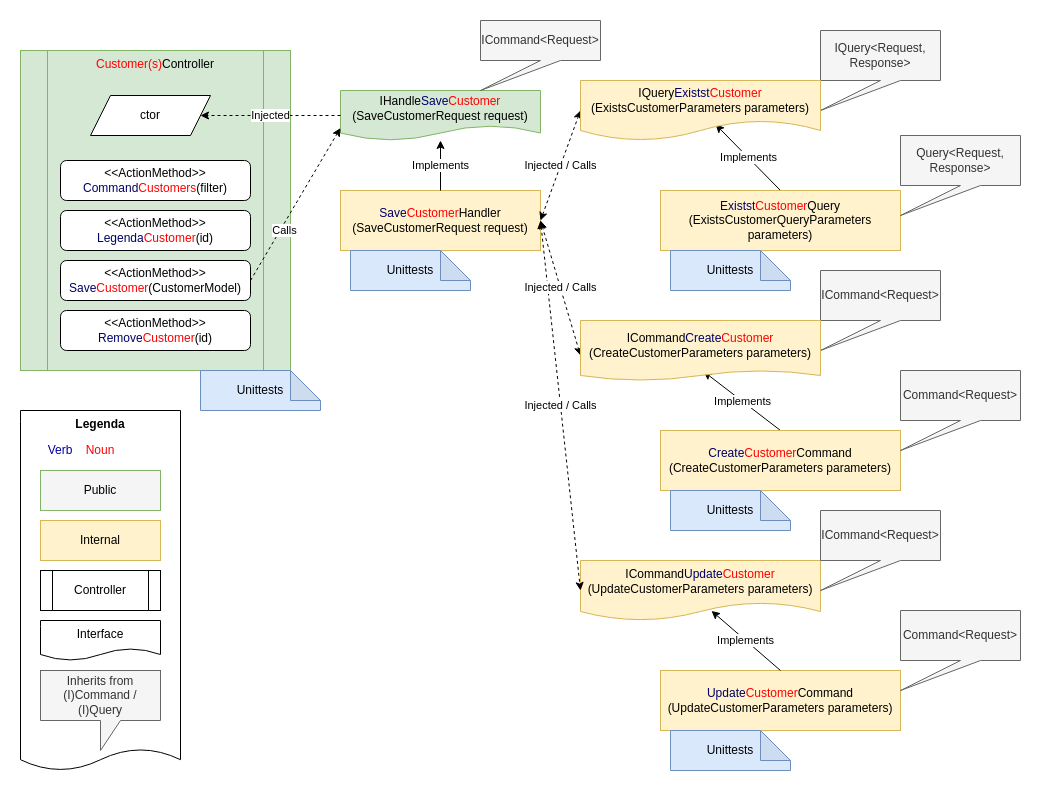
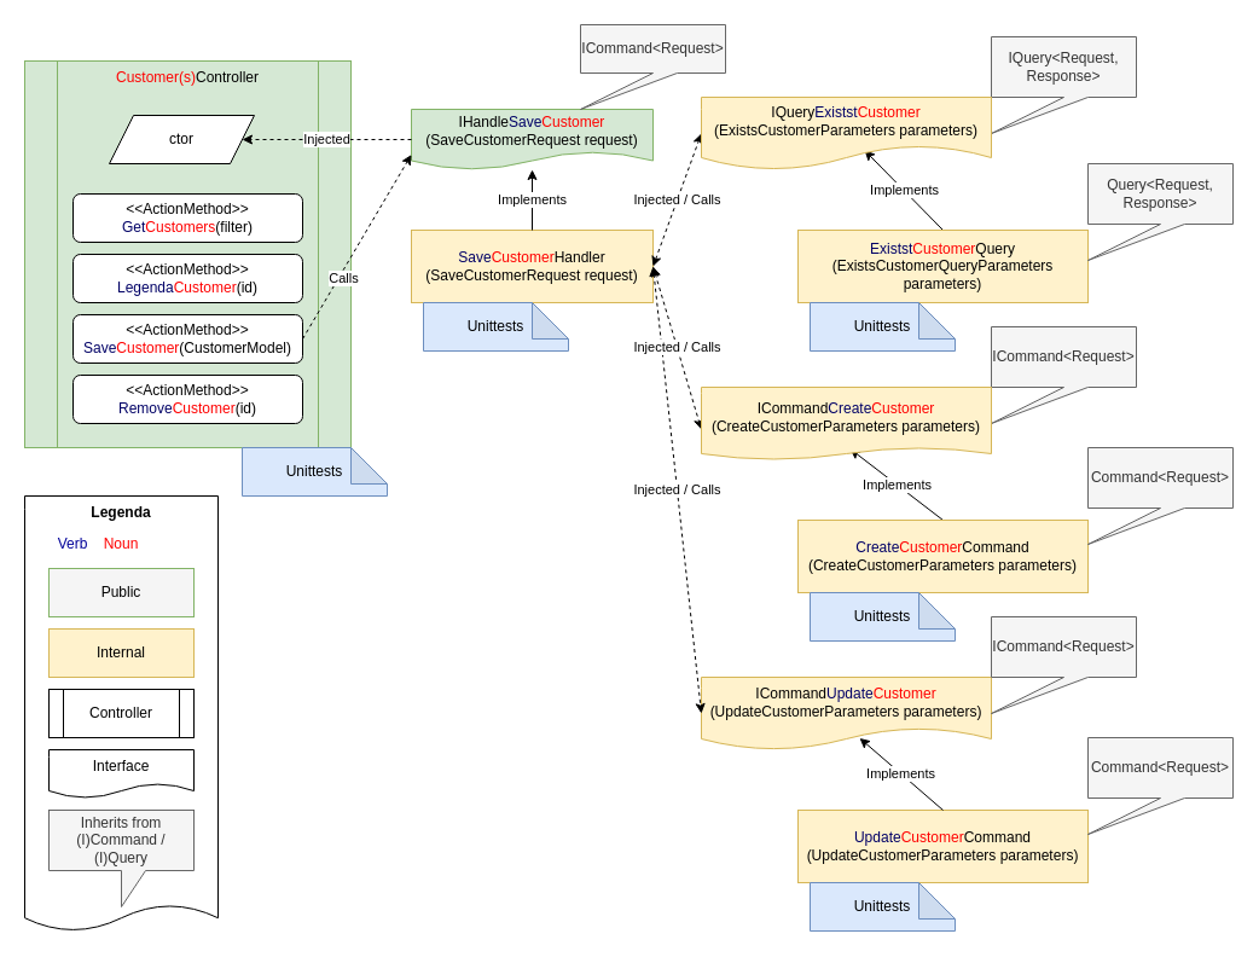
  <mxCell id="0" />
  <mxCell id="1" parent="0" />
  <mxCell id="2" value="Legenda" style="shape=document;whiteSpace=wrap;html=1;boundedLbl=1;size=0.06;verticalAlign=top;fontStyle=1" parent="1" vertex="1"><mxGeometry x="20" y="410" width="160" height="360" as="geometry" /></mxCell>
  <mxCell id="3" value="&lt;font color=&quot;#ff0000&quot;&gt;Customer(s)&lt;/font&gt;Controller" style="shape=process;whiteSpace=wrap;html=1;backgroundOutline=1;verticalAlign=top;fillColor=#d5e8d4;strokeColor=#82b366;" parent="1" vertex="1"><mxGeometry x="20" y="50" width="270" height="320" as="geometry" /></mxCell>
  <mxCell id="4" value="IHandle&lt;font color=&quot;#000066&quot;&gt;Save&lt;/font&gt;&lt;font color=&quot;#ff0000&quot;&gt;Customer&lt;br&gt;&lt;/font&gt;(SaveCustomerRequest request)" style="shape=document;whiteSpace=wrap;html=1;boundedLbl=1;fillColor=#d5e8d4;strokeColor=#82b366;" parent="1" vertex="1"><mxGeometry x="340" y="90" width="200" height="50" as="geometry" /></mxCell>
  <mxCell id="5" value="&lt;font color=&quot;#000066&quot;&gt;Save&lt;/font&gt;&lt;font color=&quot;#ff0000&quot;&gt;Customer&lt;/font&gt;Handler&lt;br&gt;(SaveCustomerRequest&amp;nbsp;request)" style="rounded=0;whiteSpace=wrap;html=1;fillColor=#fff2cc;strokeColor=#d6b656;" parent="1" vertex="1"><mxGeometry x="340" y="190" width="200" height="60" as="geometry" /></mxCell>
  <mxCell id="6" value="IQuery&amp;lt;Request, Response&amp;gt;" style="shape=callout;whiteSpace=wrap;html=1;perimeter=calloutPerimeter;position2=0;fillColor=#f5f5f5;strokeColor=#666666;fontColor=#333333;" parent="1" vertex="1"><mxGeometry x="820" y="30" width="120" height="80" as="geometry" /></mxCell>
  <mxCell id="7" value="&lt;font color=&quot;#000066&quot;&gt;Existst&lt;/font&gt;&lt;font color=&quot;#ff0000&quot;&gt;Customer&lt;/font&gt;Query&lt;br&gt;(ExistsCustomerParameters parameters)" style="rounded=0;whiteSpace=wrap;html=1;" parent="1" vertex="1"><mxGeometry x="660" y="190" width="240" height="60" as="geometry" /></mxCell>
- <mxCell id="8" value="&amp;lt;&amp;lt;ActionMethod&amp;gt;&amp;gt;&lt;br&gt;&lt;font color=&quot;#000066&quot;&gt;Command&lt;/font&gt;&lt;font color=&quot;#ff0000&quot;&gt;Customers&lt;/font&gt;(filter)" style="rounded=1;whiteSpace=wrap;html=1;" parent="1" vertex="1"><mxGeometry x="60" y="160" width="190" height="40" as="geometry" /></mxCell>
+ <mxCell id="8" value="&amp;lt;&amp;lt;ActionMethod&amp;gt;&amp;gt;&lt;br&gt;&lt;font color=&quot;#000066&quot;&gt;Get&lt;/font&gt;&lt;font color=&quot;#ff0000&quot;&gt;Customers&lt;/font&gt;(filter)" style="rounded=1;whiteSpace=wrap;html=1;" parent="1" vertex="1"><mxGeometry x="60" y="160" width="190" height="40" as="geometry" /></mxCell>
  <mxCell id="9" value="&amp;lt;&amp;lt;ActionMethod&amp;gt;&amp;gt;&lt;br&gt;&lt;font color=&quot;#000066&quot;&gt;Save&lt;/font&gt;&lt;font color=&quot;#ff0000&quot;&gt;Customer&lt;/font&gt;(CustomerModel)" style="rounded=1;whiteSpace=wrap;html=1;" parent="1" vertex="1"><mxGeometry x="60" y="260" width="190" height="40" as="geometry" /></mxCell>
  <mxCell id="10" value="&amp;lt;&amp;lt;ActionMethod&amp;gt;&amp;gt;&lt;br&gt;&lt;font color=&quot;#000066&quot;&gt;Remove&lt;/font&gt;&lt;font color=&quot;#ff0000&quot;&gt;Customer&lt;/font&gt;(id)" style="rounded=1;whiteSpace=wrap;html=1;" parent="1" vertex="1"><mxGeometry x="60" y="310" width="190" height="40" as="geometry" /></mxCell>
  <mxCell id="11" value="&amp;lt;&amp;lt;ActionMethod&amp;gt;&amp;gt;&lt;br&gt;&lt;font color=&quot;#000066&quot;&gt;Legenda&lt;/font&gt;&lt;font color=&quot;#ff0000&quot;&gt;Customer&lt;/font&gt;(id)" style="rounded=1;whiteSpace=wrap;html=1;" parent="1" vertex="1"><mxGeometry x="60" y="210" width="190" height="40" as="geometry" /></mxCell>
  <mxCell id="12" value="&lt;font color=&quot;#000066&quot;&gt;Create&lt;/font&gt;&lt;font color=&quot;#ff0000&quot;&gt;Customer&lt;/font&gt;Command&lt;br&gt;(CreateCustomerParameters parameters)" style="rounded=0;whiteSpace=wrap;html=1;" parent="1" vertex="1"><mxGeometry x="660" y="430" width="240" height="60" as="geometry" /></mxCell>
  <mxCell id="13" value="ICommand&lt;font color=&quot;#000066&quot;&gt;Update&lt;/font&gt;&lt;font color=&quot;#ff0000&quot;&gt;Customer&lt;/font&gt;&lt;br&gt;(UpdateCustomerParameters parameters)" style="shape=document;whiteSpace=wrap;html=1;boundedLbl=1;fillColor=#fff2cc;strokeColor=#d6b656;" parent="1" vertex="1"><mxGeometry x="580" y="560" width="240" height="60" as="geometry" /></mxCell>
  <mxCell id="14" value="&lt;font color=&quot;#000066&quot;&gt;Update&lt;/font&gt;&lt;font color=&quot;#ff0000&quot;&gt;Customer&lt;/font&gt;Command&lt;br&gt;(UpdateCustomerParameters parameters)" style="rounded=0;whiteSpace=wrap;html=1;fillColor=#fff2cc;strokeColor=#d6b656;" parent="1" vertex="1"><mxGeometry x="660" y="670" width="240" height="60" as="geometry" /></mxCell>
  <mxCell id="15" value="ctor" style="shape=parallelogram;perimeter=parallelogramPerimeter;whiteSpace=wrap;html=1;fixedSize=1;" parent="1" vertex="1"><mxGeometry x="90" y="95" width="120" height="40" as="geometry" /></mxCell>
  <mxCell id="16" value="Implements" style="endArrow=classic;html=1;exitX=0.5;exitY=0;exitDx=0;exitDy=0;" parent="1" source="5" edge="1"><mxGeometry width="50" height="50" relative="1" as="geometry"><mxPoint x="480" y="190" as="sourcePoint" /><mxPoint x="440" y="140" as="targetPoint" /></mxGeometry></mxCell>
  <mxCell id="17" value="" style="endArrow=classic;html=1;dashed=1;exitX=1;exitY=0.5;exitDx=0;exitDy=0;entryX=0;entryY=0.75;entryDx=0;entryDy=0;" parent="1" source="9" target="4" edge="1"><mxGeometry width="50" height="50" relative="1" as="geometry"><mxPoint x="380" y="510" as="sourcePoint" /><mxPoint x="430" y="460" as="targetPoint" /></mxGeometry></mxCell>
  <mxCell id="18" value="Calls" style="edgeLabel;html=1;align=center;verticalAlign=middle;resizable=0;points=[];" parent="17" vertex="1" connectable="0"><mxGeometry x="-0.32" y="-3" relative="1" as="geometry"><mxPoint as="offset" /></mxGeometry></mxCell>
  <mxCell id="19" value="Implements" style="endArrow=classic;html=1;exitX=0.5;exitY=0;exitDx=0;exitDy=0;entryX=0.546;entryY=0.84;entryDx=0;entryDy=0;entryPerimeter=0;" parent="1" source="14" target="13" edge="1"><mxGeometry width="50" height="50" relative="1" as="geometry"><mxPoint x="400" y="320" as="sourcePoint" /><mxPoint x="450" y="270" as="targetPoint" /></mxGeometry></mxCell>
  <mxCell id="20" value="Implements" style="endArrow=classic;html=1;exitX=0.5;exitY=0;exitDx=0;exitDy=0;entryX=0.513;entryY=0.82;entryDx=0;entryDy=0;entryPerimeter=0;" parent="1" source="12" edge="1"><mxGeometry width="50" height="50" relative="1" as="geometry"><mxPoint x="410" y="330" as="sourcePoint" /><mxPoint x="703.12" y="371" as="targetPoint" /></mxGeometry></mxCell>
  <mxCell id="21" value="Implements" style="endArrow=classic;html=1;entryX=0.563;entryY=0.733;entryDx=0;entryDy=0;entryPerimeter=0;exitX=0.5;exitY=0;exitDx=0;exitDy=0;" parent="1" source="7" target="29" edge="1"><mxGeometry width="50" height="50" relative="1" as="geometry"><mxPoint x="420" y="340" as="sourcePoint" /><mxPoint x="470" y="290" as="targetPoint" /></mxGeometry></mxCell>
  <mxCell id="22" value="Injected" style="endArrow=classic;html=1;dashed=1;entryX=1;entryY=0.5;entryDx=0;entryDy=0;exitX=0;exitY=0.5;exitDx=0;exitDy=0;" parent="1" source="4" target="15" edge="1"><mxGeometry width="50" height="50" relative="1" as="geometry"><mxPoint x="440" y="550" as="sourcePoint" /><mxPoint x="540" y="410" as="targetPoint" /></mxGeometry></mxCell>
  <mxCell id="23" value="Injected / Calls" style="endArrow=classic;startArrow=classic;html=1;dashed=1;entryX=0;entryY=0.5;entryDx=0;entryDy=0;exitX=1;exitY=0.5;exitDx=0;exitDy=0;" parent="1" source="5" target="13" edge="1"><mxGeometry width="50" height="50" relative="1" as="geometry"><mxPoint x="120" y="540" as="sourcePoint" /><mxPoint x="170" y="490" as="targetPoint" /></mxGeometry></mxCell>
  <mxCell id="24" value="Injected / Calls" style="endArrow=classic;startArrow=classic;html=1;dashed=1;entryX=0;entryY=0.5;entryDx=0;entryDy=0;exitX=1;exitY=0.5;exitDx=0;exitDy=0;" parent="1" source="5" edge="1"><mxGeometry width="50" height="50" relative="1" as="geometry"><mxPoint x="130" y="550" as="sourcePoint" /><mxPoint x="580" y="355" as="targetPoint" /></mxGeometry></mxCell>
  <mxCell id="25" value="Injected / Calls" style="endArrow=classic;startArrow=classic;html=1;dashed=1;entryX=0;entryY=0.5;entryDx=0;entryDy=0;exitX=1;exitY=0.5;exitDx=0;exitDy=0;" parent="1" source="5" target="29" edge="1"><mxGeometry width="50" height="50" relative="1" as="geometry"><mxPoint x="140" y="560" as="sourcePoint" /><mxPoint x="190" y="510" as="targetPoint" /></mxGeometry></mxCell>
  <mxCell id="26" value="ICommand&amp;lt;Request&amp;gt;" style="shape=callout;whiteSpace=wrap;html=1;perimeter=calloutPerimeter;position2=0;fillColor=#f5f5f5;strokeColor=#666666;fontColor=#333333;" parent="1" vertex="1"><mxGeometry x="820" y="510" width="120" height="80" as="geometry" /></mxCell>
  <mxCell id="27" value="ICommand&amp;lt;Request&amp;gt;" style="shape=callout;whiteSpace=wrap;html=1;perimeter=calloutPerimeter;position2=0;fillColor=#f5f5f5;strokeColor=#666666;fontColor=#333333;" parent="1" vertex="1"><mxGeometry x="820" y="270" width="120" height="80" as="geometry" /></mxCell>
  <mxCell id="28" value="&lt;font color=&quot;#000066&quot;&gt;Existst&lt;/font&gt;&lt;font color=&quot;#ff0000&quot;&gt;Customer&lt;/font&gt;Query&lt;br&gt;(ExistsCustomerParameters parameters)" style="rounded=0;whiteSpace=wrap;html=1;" parent="1" vertex="1"><mxGeometry x="660" y="190" width="240" height="60" as="geometry" /></mxCell>
  <mxCell id="29" value="IQuery&lt;font color=&quot;#000066&quot;&gt;Existst&lt;/font&gt;&lt;font color=&quot;#ff0000&quot;&gt;Customer&lt;/font&gt;&lt;br&gt;(ExistsCustomerParameters parameters)" style="shape=document;whiteSpace=wrap;html=1;boundedLbl=1;fillColor=#fff2cc;strokeColor=#d6b656;size=0.333;" parent="1" vertex="1"><mxGeometry x="580" y="80" width="240" height="60" as="geometry" /></mxCell>
  <mxCell id="30" value="&lt;font color=&quot;#000066&quot;&gt;Existst&lt;/font&gt;&lt;font color=&quot;#ff0000&quot;&gt;Customer&lt;/font&gt;Query&lt;br&gt;(ExistsCustomerQueryParameters parameters)" style="rounded=0;whiteSpace=wrap;html=1;fillColor=#fff2cc;strokeColor=#d6b656;" parent="1" vertex="1"><mxGeometry x="660" y="190" width="240" height="60" as="geometry" /></mxCell>
  <mxCell id="31" value="ICommand&lt;font color=&quot;#000066&quot;&gt;Create&lt;/font&gt;&lt;font color=&quot;#ff0000&quot;&gt;Customer&lt;/font&gt;&lt;br&gt;(CreateCustomerParameters parameters)" style="shape=document;whiteSpace=wrap;html=1;boundedLbl=1;fillColor=#fff2cc;strokeColor=#d6b656;size=0.167;" parent="1" vertex="1"><mxGeometry x="580" y="320" width="240" height="60" as="geometry" /></mxCell>
  <mxCell id="32" value="&lt;font color=&quot;#000066&quot;&gt;Create&lt;/font&gt;&lt;font color=&quot;#ff0000&quot;&gt;Customer&lt;/font&gt;Command&lt;br&gt;(CreateCustomerParameters parameters)" style="rounded=0;whiteSpace=wrap;html=1;fillColor=#fff2cc;strokeColor=#d6b656;" parent="1" vertex="1"><mxGeometry x="660" y="430" width="240" height="60" as="geometry" /></mxCell>
  <mxCell id="33" value="Public" style="rounded=0;whiteSpace=wrap;html=1;fillColor=#f5f5f5;strokeColor=#82b366;" parent="1" vertex="1"><mxGeometry x="40" y="470" width="120" height="40" as="geometry" /></mxCell>
  <mxCell id="34" value="Internal" style="rounded=0;whiteSpace=wrap;html=1;fillColor=#fff2cc;strokeColor=#d6b656;" parent="1" vertex="1"><mxGeometry x="40" y="520" width="120" height="40" as="geometry" /></mxCell>
  <mxCell id="35" value="Controller" style="shape=process;whiteSpace=wrap;html=1;backgroundOutline=1;" parent="1" vertex="1"><mxGeometry x="40" y="570" width="120" height="40" as="geometry" /></mxCell>
  <mxCell id="36" value="Interface" style="shape=document;whiteSpace=wrap;html=1;boundedLbl=1;" parent="1" vertex="1"><mxGeometry x="40" y="620" width="120" height="40" as="geometry" /></mxCell>
  <mxCell id="37" value="Implementation (Class)" style="rounded=0;whiteSpace=wrap;html=1;" parent="1" vertex="1"><mxGeometry x="40" y="670" width="120" height="40" as="geometry" /></mxCell>
  <mxCell id="38" value="Inherits from (I)Command / (I)Query" style="shape=callout;whiteSpace=wrap;html=1;perimeter=calloutPerimeter;fillColor=#f5f5f5;strokeColor=#666666;fontColor=#333333;" parent="1" vertex="1"><mxGeometry x="40" y="670" width="120" height="80" as="geometry" /></mxCell>
  <mxCell id="39" value="ICommand&amp;lt;Request&amp;gt;" style="shape=callout;whiteSpace=wrap;html=1;perimeter=calloutPerimeter;position2=0;fillColor=#f5f5f5;strokeColor=#666666;fontColor=#333333;" parent="1" vertex="1"><mxGeometry x="480" y="20" width="120" height="70" as="geometry" /></mxCell>
  <mxCell id="40" value="Query&amp;lt;Request, Response&amp;gt;" style="shape=callout;whiteSpace=wrap;html=1;perimeter=calloutPerimeter;position2=0;fillColor=#f5f5f5;strokeColor=#666666;fontColor=#333333;" parent="1" vertex="1"><mxGeometry x="900" y="135" width="120" height="80" as="geometry" /></mxCell>
  <mxCell id="41" value="Command&amp;lt;Request&amp;gt;" style="shape=callout;whiteSpace=wrap;html=1;perimeter=calloutPerimeter;position2=0;fillColor=#f5f5f5;strokeColor=#666666;fontColor=#333333;" parent="1" vertex="1"><mxGeometry x="900" y="370" width="120" height="80" as="geometry" /></mxCell>
  <mxCell id="42" value="Command&amp;lt;Request&amp;gt;" style="shape=callout;whiteSpace=wrap;html=1;perimeter=calloutPerimeter;position2=0;fillColor=#f5f5f5;strokeColor=#666666;fontColor=#333333;" parent="1" vertex="1"><mxGeometry x="900" y="610" width="120" height="80" as="geometry" /></mxCell>
  <mxCell id="43" value="Unittests" style="shape=note;whiteSpace=wrap;html=1;backgroundOutline=1;darkOpacity=0.05;fillColor=#dae8fc;fontSize=12;align=center;strokeColor=#6c8ebf;" parent="1" vertex="1"><mxGeometry x="350" y="250" width="120" height="40" as="geometry" /></mxCell>
  <mxCell id="44" value="Unittests" style="shape=note;whiteSpace=wrap;html=1;backgroundOutline=1;darkOpacity=0.05;fillColor=#dae8fc;fontSize=12;align=center;strokeColor=#6c8ebf;" parent="1" vertex="1"><mxGeometry x="670" y="250" width="120" height="40" as="geometry" /></mxCell>
  <mxCell id="45" value="Unittests" style="shape=note;whiteSpace=wrap;html=1;backgroundOutline=1;darkOpacity=0.05;fillColor=#dae8fc;fontSize=12;align=center;strokeColor=#6c8ebf;" parent="1" vertex="1"><mxGeometry x="670" y="490" width="120" height="40" as="geometry" /></mxCell>
  <mxCell id="46" value="Unittests" style="shape=note;whiteSpace=wrap;html=1;backgroundOutline=1;darkOpacity=0.05;fillColor=#dae8fc;fontSize=12;align=center;strokeColor=#6c8ebf;" parent="1" vertex="1"><mxGeometry x="670" y="730" width="120" height="40" as="geometry" /></mxCell>
  <mxCell id="47" value="Unittests" style="shape=note;whiteSpace=wrap;html=1;backgroundOutline=1;darkOpacity=0.05;fillColor=#dae8fc;fontSize=12;align=center;strokeColor=#6c8ebf;" parent="1" vertex="1"><mxGeometry x="200" y="370" width="120" height="40" as="geometry" /></mxCell>
  <mxCell id="48" value="Verb" style="text;html=1;strokeColor=none;fillColor=none;align=center;verticalAlign=middle;whiteSpace=wrap;rounded=0;fontColor=#000099;" parent="1" vertex="1"><mxGeometry x="40" y="430" width="40" height="40" as="geometry" /></mxCell>
  <mxCell id="49" value="Noun" style="text;html=1;strokeColor=none;fillColor=none;align=center;verticalAlign=middle;whiteSpace=wrap;rounded=0;fontColor=#FF0000;" parent="1" vertex="1"><mxGeometry x="80" y="430" width="40" height="40" as="geometry" /></mxCell>
